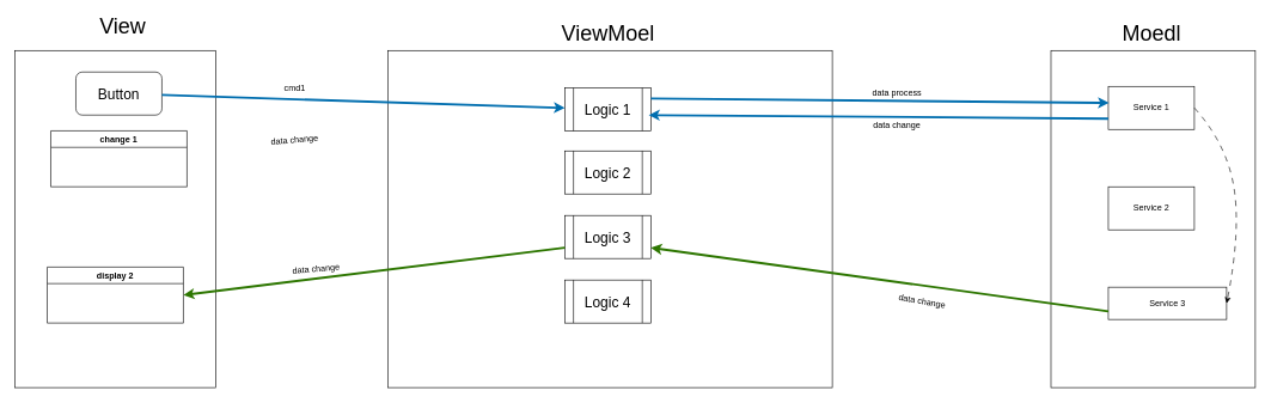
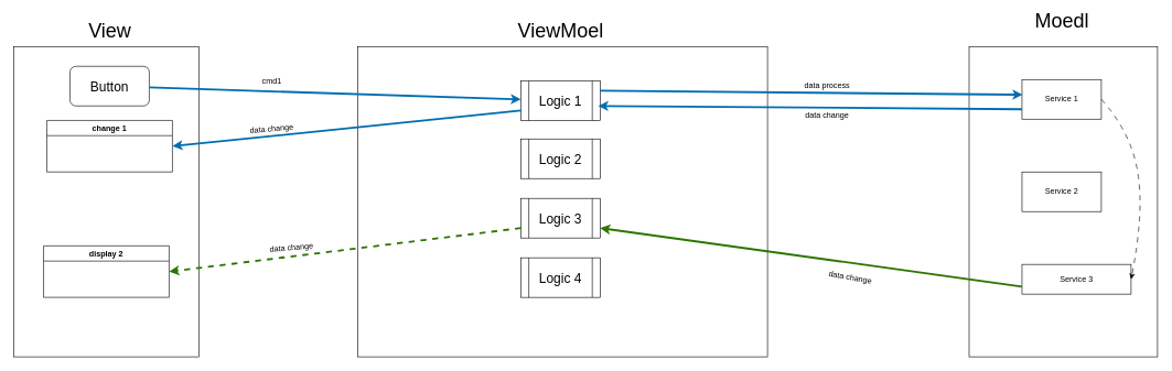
  <mxCell id="0" />
  <mxCell id="1" parent="0" />
  <mxCell id="2" value="" style="rounded=0;whiteSpace=wrap;html=1;" vertex="1" parent="1"><mxGeometry x="540" y="70" width="620" height="470" as="geometry" /></mxCell>
  <mxCell id="3" value="&lt;font style=&quot;font-size: 30px;&quot;&gt;ViewMoel&lt;/font&gt;" style="text;html=1;align=center;verticalAlign=middle;resizable=0;points=[];autosize=1;strokeColor=none;fillColor=none;" vertex="1" parent="1"><mxGeometry x="772" y="20" width="150" height="50" as="geometry" /></mxCell>
  <mxCell id="4" value="&lt;font style=&quot;font-size: 20px;&quot;&gt;Logic 1&lt;/font&gt;" style="shape=process;whiteSpace=wrap;html=1;backgroundOutline=1;" vertex="1" parent="1"><mxGeometry x="787" y="122" width="120" height="60" as="geometry" /></mxCell>
  <mxCell id="5" value="&lt;font style=&quot;font-size: 20px;&quot;&gt;Logic 2&lt;/font&gt;" style="shape=process;whiteSpace=wrap;html=1;backgroundOutline=1;" vertex="1" parent="1"><mxGeometry x="787" y="210" width="120" height="60" as="geometry" /></mxCell>
  <mxCell id="6" value="&lt;font style=&quot;font-size: 20px;&quot;&gt;Logic 3&lt;/font&gt;" style="shape=process;whiteSpace=wrap;html=1;backgroundOutline=1;" vertex="1" parent="1"><mxGeometry x="787" y="300" width="120" height="60" as="geometry" /></mxCell>
  <mxCell id="7" value="&lt;font style=&quot;font-size: 20px;&quot;&gt;Logic 4&lt;/font&gt;" style="shape=process;whiteSpace=wrap;html=1;backgroundOutline=1;" vertex="1" parent="1"><mxGeometry x="787" y="390" width="120" height="60" as="geometry" /></mxCell>
  <mxCell id="8" value="" style="rounded=0;whiteSpace=wrap;html=1;" vertex="1" parent="1"><mxGeometry x="20" y="70" width="280" height="470" as="geometry" /></mxCell>
  <mxCell id="9" value="&lt;font style=&quot;font-size: 20px;&quot;&gt;Button&lt;/font&gt;" style="rounded=1;whiteSpace=wrap;html=1;" vertex="1" parent="1"><mxGeometry x="105" y="100" width="120" height="60" as="geometry" /></mxCell>
  <mxCell id="10" value="change 1" style="swimlane;whiteSpace=wrap;html=1;" vertex="1" parent="1"><mxGeometry x="70" y="182" width="190" height="78" as="geometry" /></mxCell>
  <mxCell id="11" value="display 2" style="swimlane;whiteSpace=wrap;html=1;" vertex="1" parent="1"><mxGeometry x="65" y="372" width="190" height="78" as="geometry" /></mxCell>
  <mxCell id="12" value="" style="endArrow=classic;html=1;rounded=0;strokeWidth=3;fillColor=#1ba1e2;strokeColor=#006EAF;" edge="1" parent="1" source="9" target="4"><mxGeometry width="50" height="50" relative="1" as="geometry"><mxPoint x="357.57" y="10" as="sourcePoint" /><mxPoint x="128.999" y="-190" as="targetPoint" /></mxGeometry></mxCell>
- <mxCell id="14" value="" style="endArrow=classic;html=1;rounded=0;entryX=1;entryY=0.5;entryDx=0;entryDy=0;exitX=0;exitY=0.75;exitDx=0;exitDy=0;strokeWidth=3;fillColor=#60a917;strokeColor=#2D7600;" edge="1" parent="1" source="6" target="11"><mxGeometry width="50" height="50" relative="1" as="geometry"><mxPoint x="790" y="300" as="sourcePoint" /><mxPoint x="840" y="250" as="targetPoint" /></mxGeometry></mxCell>
+ <mxCell id="13" value="" style="endArrow=classic;html=1;rounded=0;entryX=1;entryY=0.5;entryDx=0;entryDy=0;exitX=0;exitY=0.75;exitDx=0;exitDy=0;strokeWidth=3;fillColor=#1ba1e2;strokeColor=#006EAF;" edge="1" parent="1" source="4" target="10"><mxGeometry width="50" height="50" relative="1" as="geometry"><mxPoint x="680" y="270" as="sourcePoint" /><mxPoint x="730" y="220" as="targetPoint" /></mxGeometry></mxCell>
+ <mxCell id="14" value="" style="endArrow=classic;html=1;rounded=0;entryX=1;entryY=0.5;entryDx=0;entryDy=0;exitX=0;exitY=0.75;exitDx=0;exitDy=0;strokeWidth=3;fillColor=#60a917;strokeColor=#2D7600;dashed=1;" edge="1" parent="1" source="6" target="11"><mxGeometry width="50" height="50" relative="1" as="geometry"><mxPoint x="790" y="300" as="sourcePoint" /><mxPoint x="840" y="250" as="targetPoint" /></mxGeometry></mxCell>
  <mxCell id="15" value="" style="rounded=0;whiteSpace=wrap;html=1;" vertex="1" parent="1"><mxGeometry x="1465" y="70" width="285" height="470" as="geometry" /></mxCell>
- <mxCell id="16" value="&lt;font style=&quot;font-size: 30px;&quot;&gt;Moedl&lt;/font&gt;" style="text;html=1;align=center;verticalAlign=middle;resizable=0;points=[];autosize=1;strokeColor=none;fillColor=none;" vertex="1" parent="1"><mxGeometry x="1550" y="20" width="110" height="50" as="geometry" /></mxCell>
- <mxCell id="17" value="&lt;font style=&quot;font-size: 30px;&quot;&gt;View&lt;/font&gt;" style="text;html=1;align=center;verticalAlign=middle;resizable=0;points=[];autosize=1;strokeColor=none;fillColor=none;" vertex="1" parent="1"><mxGeometry x="125" y="10" width="90" height="50" as="geometry" /></mxCell>
+ <mxCell id="16" value="&lt;font style=&quot;font-size: 30px;&quot;&gt;Moedl&lt;/font&gt;" style="text;html=1;align=center;verticalAlign=middle;resizable=0;points=[];autosize=1;strokeColor=none;fillColor=none;" vertex="1" parent="1"><mxGeometry x="1550" y="5" width="110" height="50" as="geometry" /></mxCell>
+ <mxCell id="17" value="&lt;font style=&quot;font-size: 30px;&quot;&gt;View&lt;/font&gt;" style="text;html=1;align=center;verticalAlign=middle;resizable=0;points=[];autosize=1;strokeColor=none;fillColor=none;" vertex="1" parent="1"><mxGeometry x="120" y="20" width="90" height="50" as="geometry" /></mxCell>
  <mxCell id="18" value="Service 1" style="rounded=0;whiteSpace=wrap;html=1;" vertex="1" parent="1"><mxGeometry x="1545" y="120" width="120" height="60" as="geometry" /></mxCell>
  <mxCell id="19" value="Service 2" style="rounded=0;whiteSpace=wrap;html=1;" vertex="1" parent="1"><mxGeometry x="1545" y="260" width="120" height="60" as="geometry" /></mxCell>
  <mxCell id="20" value="Service 3" style="rounded=0;whiteSpace=wrap;html=1;" vertex="1" parent="1"><mxGeometry x="1545" y="400" width="165" height="45" as="geometry" /></mxCell>
  <mxCell id="21" value="" style="endArrow=classic;html=1;rounded=0;strokeWidth=3;fillColor=#1ba1e2;strokeColor=#006EAF;exitX=1;exitY=0.25;exitDx=0;exitDy=0;entryX=0.008;entryY=0.383;entryDx=0;entryDy=0;entryPerimeter=0;" edge="1" parent="1" source="4" target="18"><mxGeometry width="50" height="50" relative="1" as="geometry"><mxPoint x="235" y="142" as="sourcePoint" /><mxPoint x="797" y="160" as="targetPoint" /></mxGeometry></mxCell>
  <mxCell id="22" value="" style="endArrow=classic;html=1;rounded=0;strokeWidth=3;fillColor=#1ba1e2;strokeColor=#006EAF;exitX=0;exitY=0.75;exitDx=0;exitDy=0;entryX=0.975;entryY=0.633;entryDx=0;entryDy=0;entryPerimeter=0;" edge="1" parent="1" source="18" target="4"><mxGeometry width="50" height="50" relative="1" as="geometry"><mxPoint x="245" y="152" as="sourcePoint" /><mxPoint x="807" y="170" as="targetPoint" /></mxGeometry></mxCell>
  <mxCell id="23" value="cmd1" style="text;html=1;align=center;verticalAlign=middle;resizable=0;points=[];autosize=1;strokeColor=none;fillColor=none;" vertex="1" parent="1"><mxGeometry x="385" y="108" width="50" height="30" as="geometry" /></mxCell>
  <mxCell id="24" value="data change" style="text;html=1;align=center;verticalAlign=middle;resizable=0;points=[];autosize=1;strokeColor=none;fillColor=none;rotation=-5;" vertex="1" parent="1"><mxGeometry x="365" y="180" width="90" height="30" as="geometry" /></mxCell>
  <mxCell id="25" value="data process" style="text;html=1;align=center;verticalAlign=middle;resizable=0;points=[];autosize=1;strokeColor=none;fillColor=none;" vertex="1" parent="1"><mxGeometry x="1205" y="115" width="90" height="30" as="geometry" /></mxCell>
  <mxCell id="26" value="data change" style="text;html=1;align=center;verticalAlign=middle;resizable=0;points=[];autosize=1;strokeColor=none;fillColor=none;" vertex="1" parent="1"><mxGeometry x="1205" y="160" width="90" height="30" as="geometry" /></mxCell>
  <mxCell id="27" value="" style="endArrow=classic;html=1;rounded=0;entryX=1;entryY=0.75;entryDx=0;entryDy=0;exitX=0;exitY=0.75;exitDx=0;exitDy=0;strokeWidth=3;fillColor=#60a917;strokeColor=#2D7600;" edge="1" parent="1" source="20" target="6"><mxGeometry width="50" height="50" relative="1" as="geometry"><mxPoint x="797" y="355" as="sourcePoint" /><mxPoint x="265" y="421" as="targetPoint" /></mxGeometry></mxCell>
  <mxCell id="28" value="data change" style="text;html=1;align=center;verticalAlign=middle;resizable=0;points=[];autosize=1;strokeColor=none;fillColor=none;rotation=-5;" vertex="1" parent="1"><mxGeometry x="395" y="360" width="90" height="30" as="geometry" /></mxCell>
  <mxCell id="29" value="data change" style="text;html=1;align=center;verticalAlign=middle;resizable=0;points=[];autosize=1;strokeColor=none;fillColor=none;rotation=10;" vertex="1" parent="1"><mxGeometry x="1240" y="405" width="90" height="30" as="geometry" /></mxCell>
  <mxCell id="30" value="" style="curved=1;endArrow=classic;html=1;rounded=0;exitX=1;exitY=0.5;exitDx=0;exitDy=0;entryX=1;entryY=0.5;entryDx=0;entryDy=0;dashed=1;dashPattern=8 8;" edge="1" parent="1" source="18" target="20"><mxGeometry width="50" height="50" relative="1" as="geometry"><mxPoint x="1030" y="420" as="sourcePoint" /><mxPoint x="1080" y="370" as="targetPoint" /><Array as="points"><mxPoint x="1710" y="200" /><mxPoint x="1730" y="320" /></Array></mxGeometry></mxCell>
